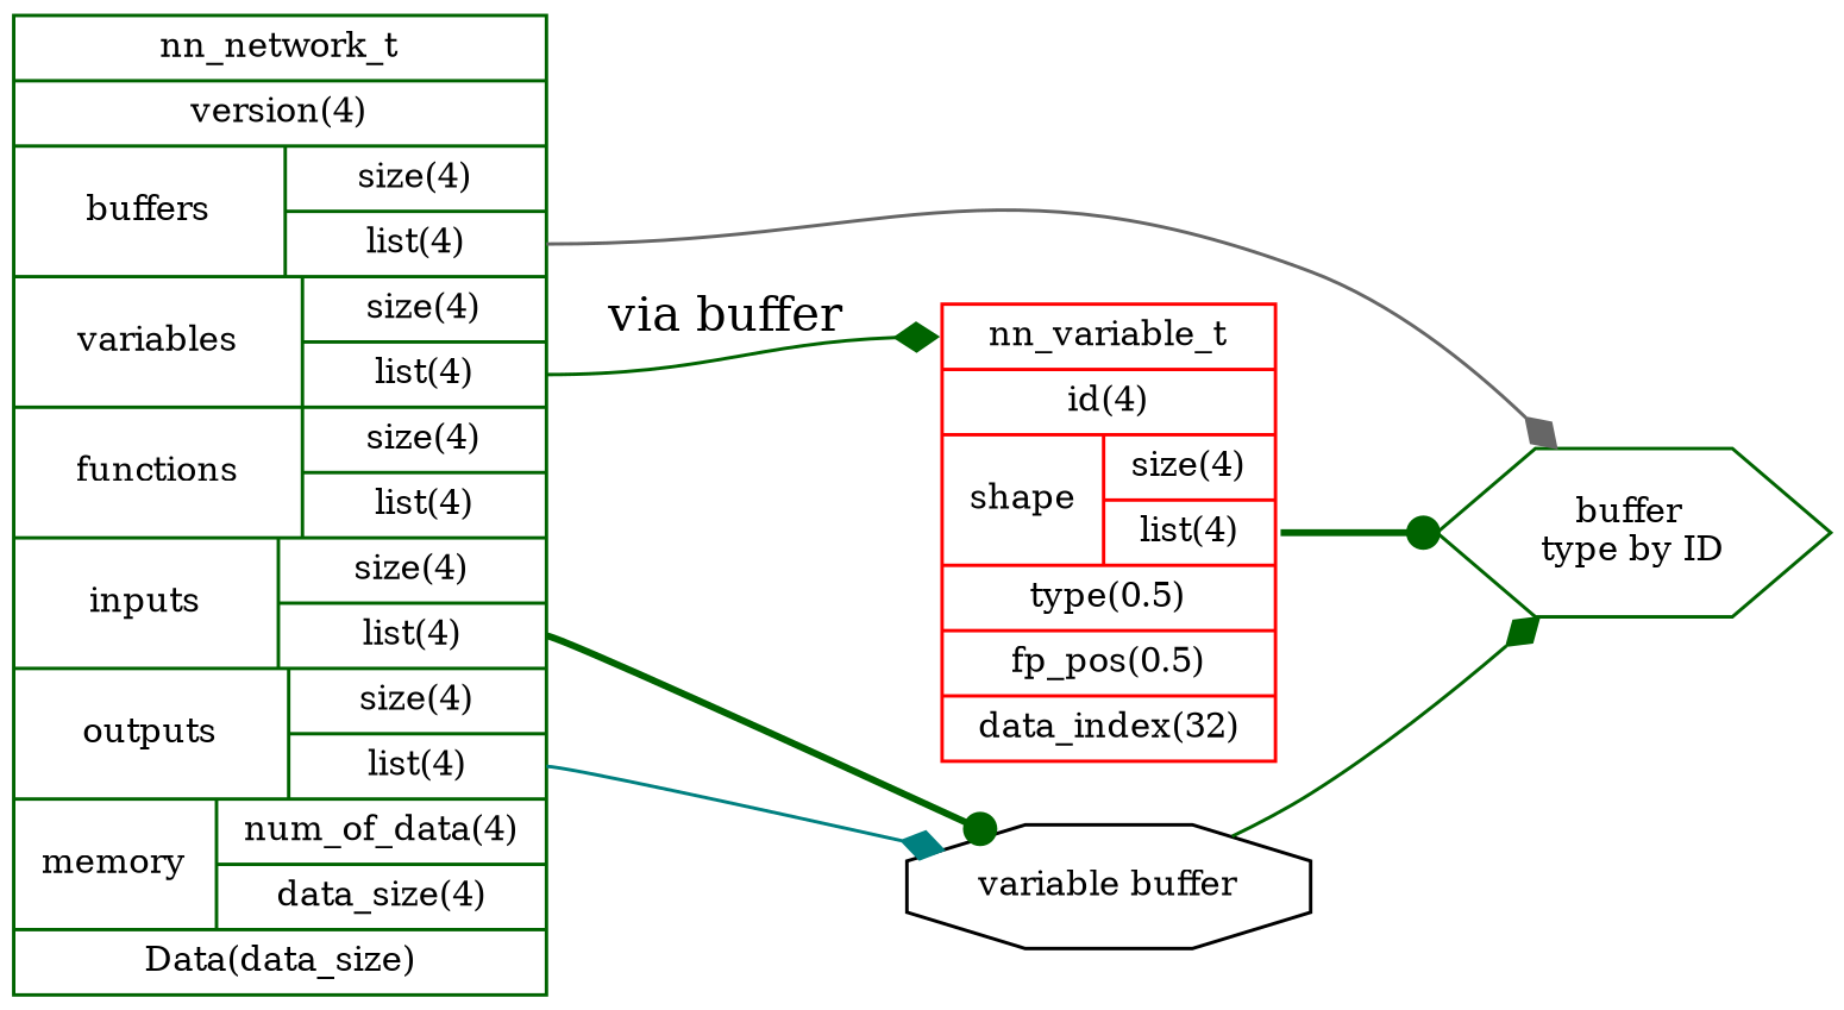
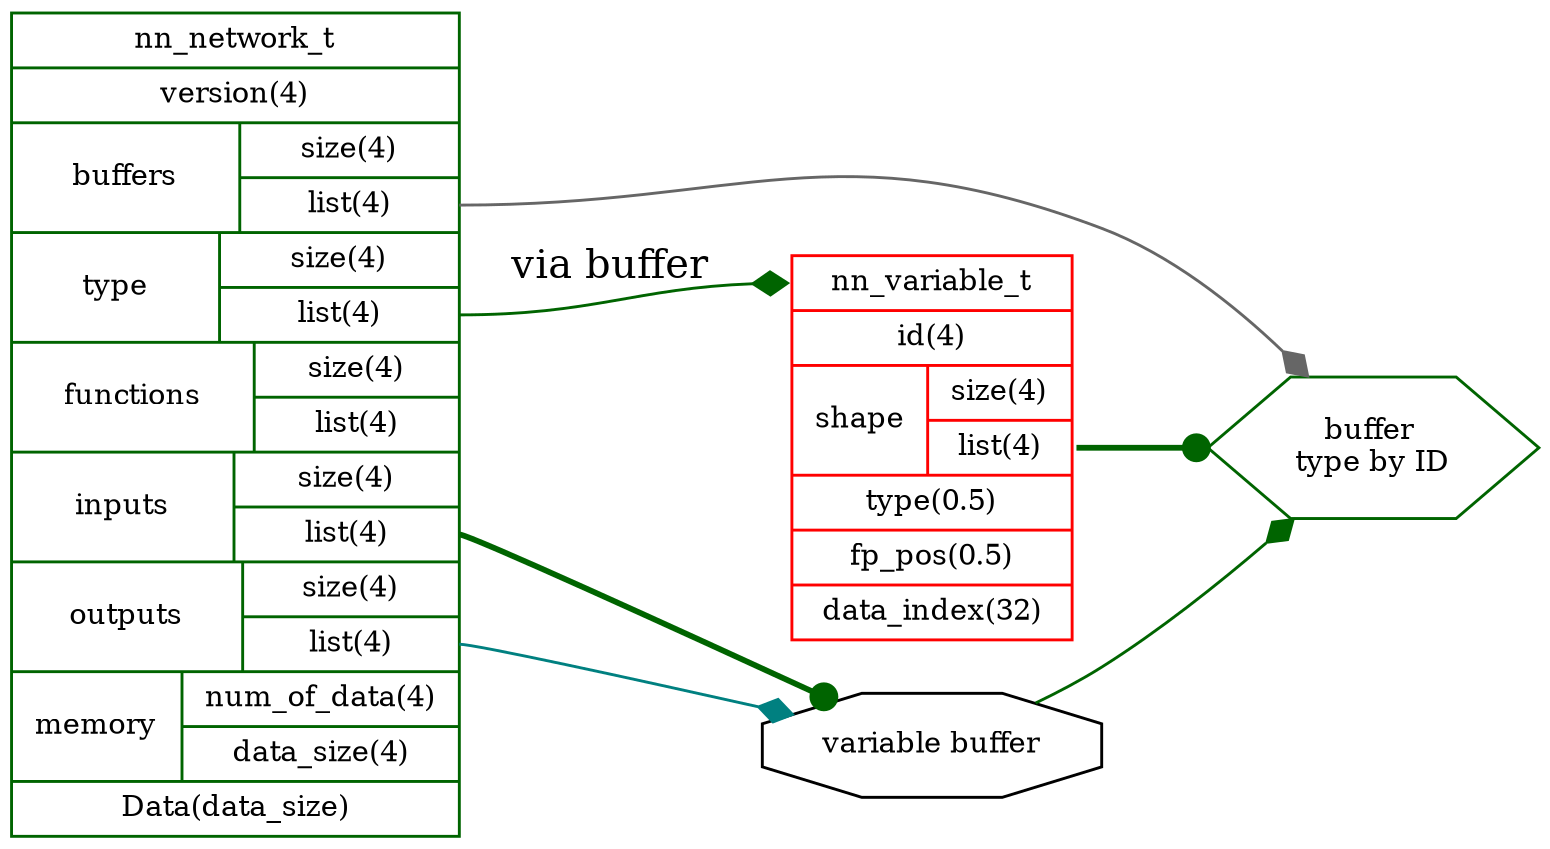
  digraph {
    rankdir=LR
    node [color=darkgreen fontsize=10 shape=record]
    edge [arrowhead=diamond color=darkgreen style=solid tailport=i]
-   n1 [label="nn_network_t|version(4)|{buffers|{size(4)|<b> list(4)}}|{variables|{size(4)|<v> list(4)}}|{functions|{size(4)|<f> list(4)}}|{inputs|{size(4)|<i> list(4)}}|{outputs|{size(4)|<o> list(4)}}|{memory|{num_of_data(4)|data_size(4)}}|<d> Data(data_size)"]
+   n1 [label="nn_network_t|version(4)|{buffers|{size(4)|<b> list(4)}}|{type|{size(4)|<v> list(4)}}|{functions|{size(4)|<f> list(4)}}|{inputs|{size(4)|<i> list(4)}}|{outputs|{size(4)|<o> list(4)}}|{memory|{num_of_data(4)|data_size(4)}}|<d> Data(data_size)"]
    n2 [color=red label="<v> nn_variable_t|id(4)|{shape|{size(4)|<s> list(4)}}|type(0.5)|fp_pos(0.5)|data_index(32)"]
    n3 [color=black label="variable buffer" shape=octagon]
    n4 [label="buffer \ntype by ID" shape=hexagon]
    n1 -> n2 [headport=v label="via buffer" tailport=v]
    n1 -> n3 [arrowhead=dot style=bold]
    n1 -> n3 [color=teal tailport=o]
    n1 -> n4 [color=gray40 tailport=b]
    n2 -> n4 [arrowhead=dot style=bold tailport=s]
    n3 -> n4
  }
